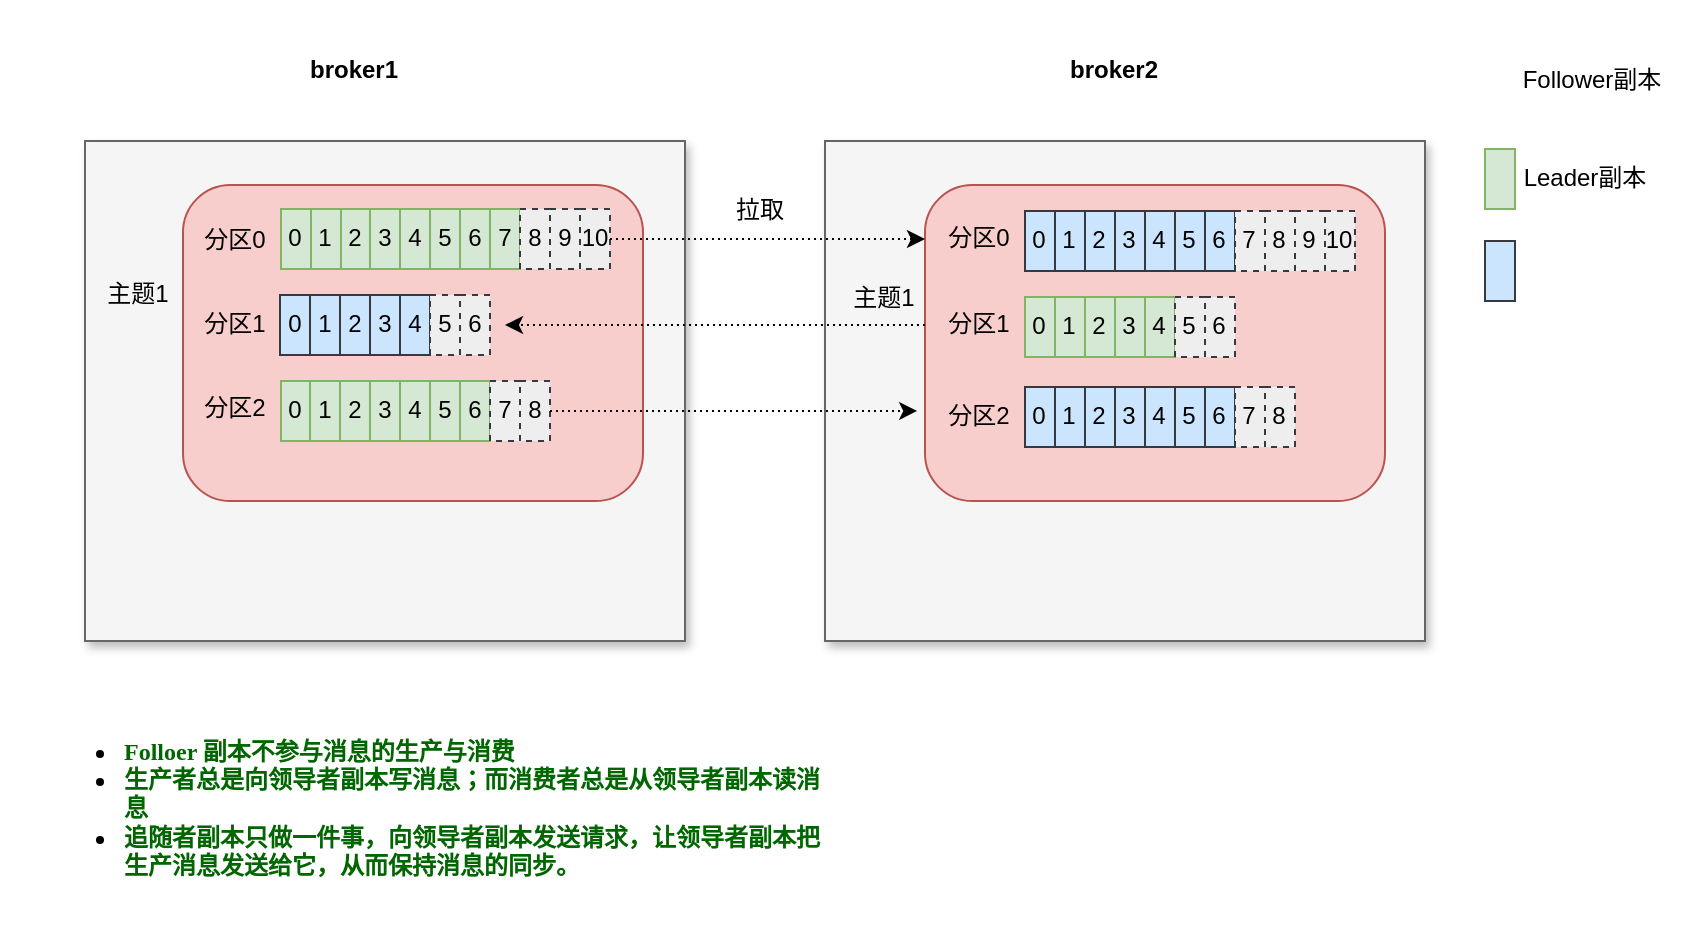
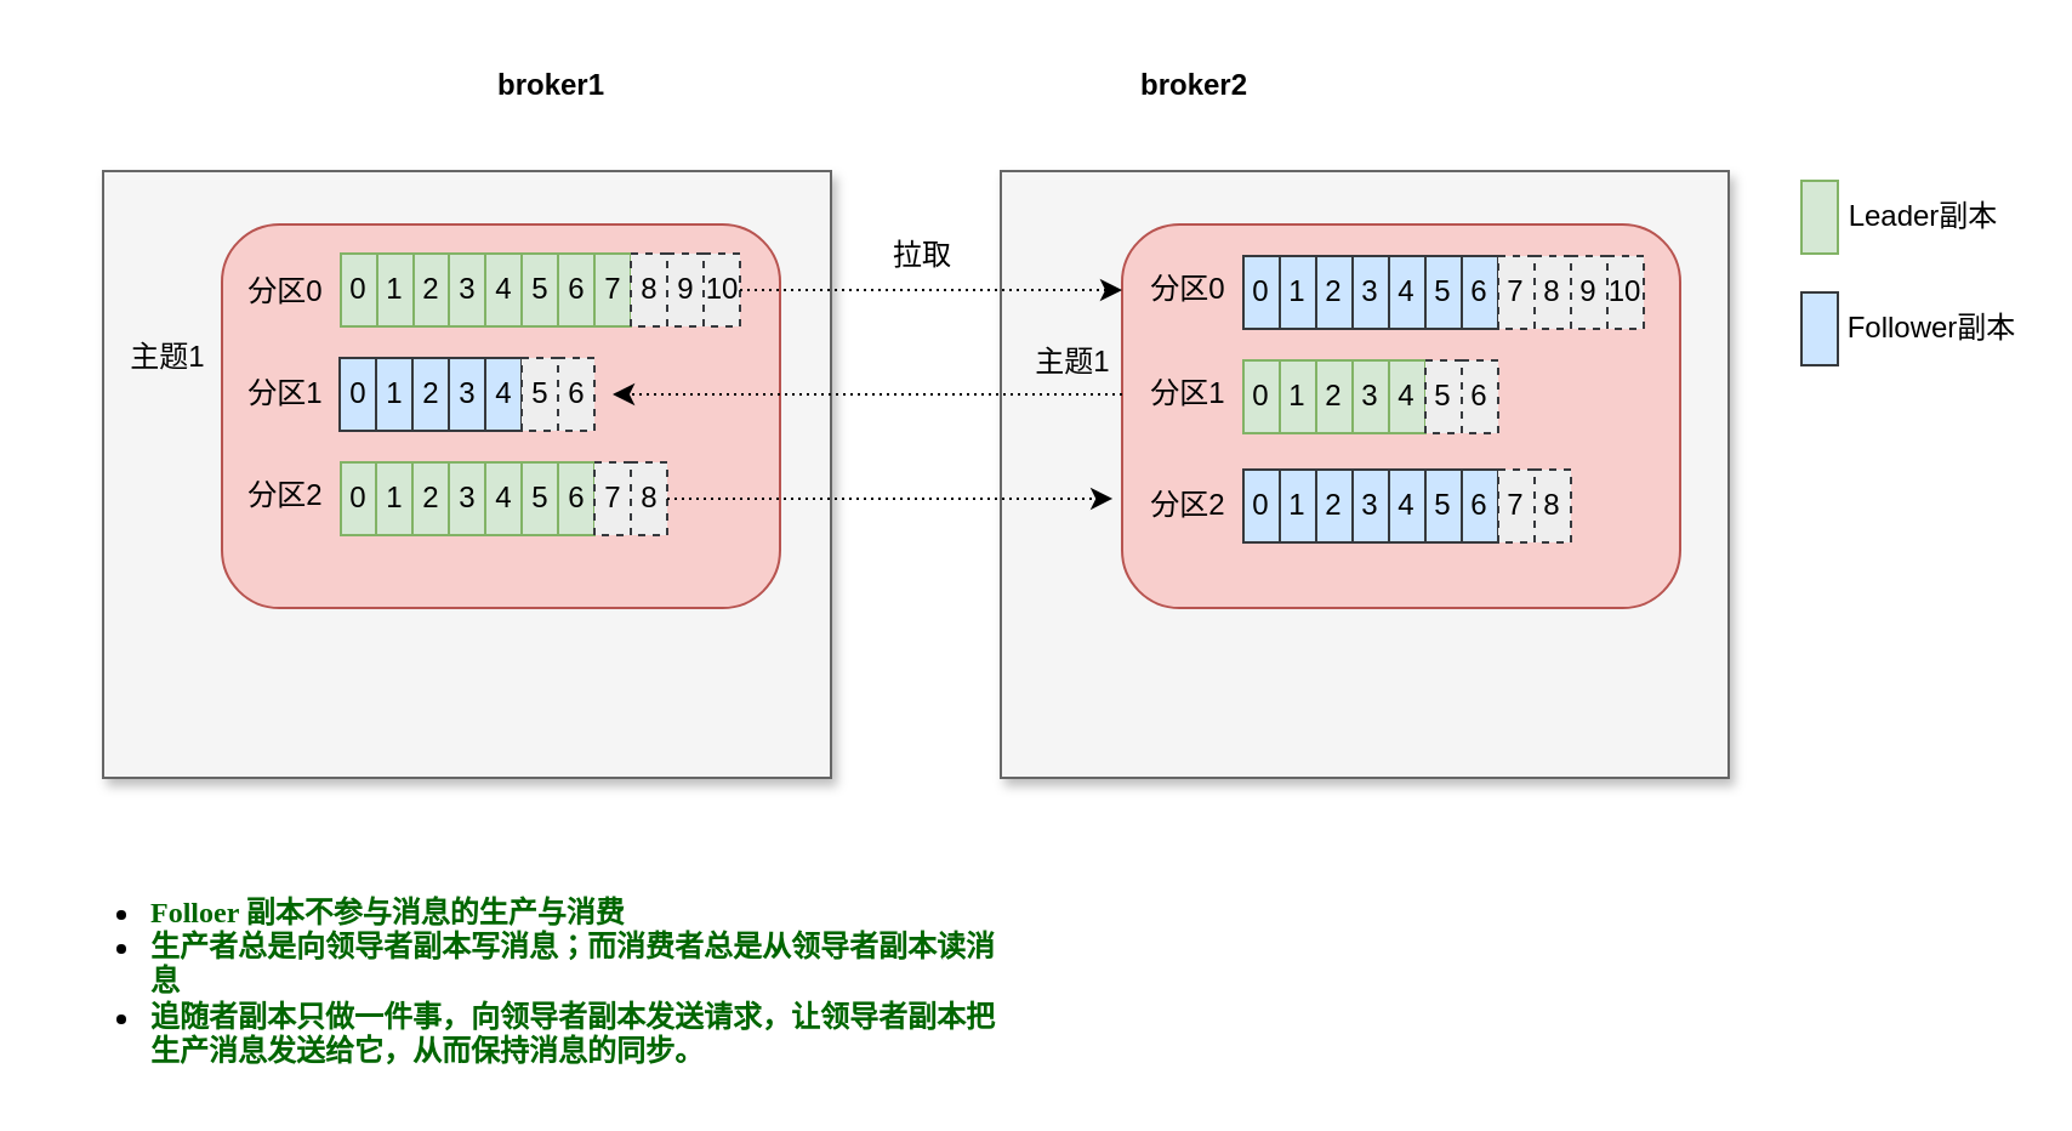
  <mxCell id="0" />
  <mxCell id="1" parent="0" />
  <mxCell id="2" value="" style="rounded=0;whiteSpace=wrap;html=1;fillColor=#f5f5f5;strokeColor=#666666;shadow=1;sketch=0;glass=0;fontColor=#333333;" vertex="1" parent="1"><mxGeometry x="42" y="70" width="300" height="250" as="geometry" /></mxCell>
  <mxCell id="3" value="" style="rounded=1;whiteSpace=wrap;html=1;fillColor=#f8cecc;strokeColor=#b85450;" vertex="1" parent="1"><mxGeometry x="91" y="92" width="230" height="158" as="geometry" /></mxCell>
- <mxCell id="4" value="broker1" style="text;html=1;strokeColor=none;fillColor=none;align=center;verticalAlign=middle;whiteSpace=wrap;rounded=0;fontStyle=1" vertex="1" parent="1"><mxGeometry x="147" y="20" width="60" height="30" as="geometry" /></mxCell>
- <mxCell id="5" value="broker2" style="text;html=1;strokeColor=none;fillColor=none;align=center;verticalAlign=middle;whiteSpace=wrap;rounded=0;fontStyle=1" vertex="1" parent="1"><mxGeometry x="527" y="20" width="60" height="30" as="geometry" /></mxCell>
+ <mxCell id="4" value="broker1" style="text;html=1;strokeColor=none;fillColor=none;align=center;verticalAlign=middle;whiteSpace=wrap;rounded=0;fontStyle=1" vertex="1" parent="1"><mxGeometry x="197" y="20" width="60" height="30" as="geometry" /></mxCell>
+ <mxCell id="5" value="broker2" style="text;html=1;strokeColor=none;fillColor=none;align=center;verticalAlign=middle;whiteSpace=wrap;rounded=0;fontStyle=1" vertex="1" parent="1"><mxGeometry x="462" y="20" width="60" height="30" as="geometry" /></mxCell>
  <mxCell id="6" value="主题1" style="text;html=1;strokeColor=none;fillColor=none;align=center;verticalAlign=middle;whiteSpace=wrap;rounded=0;" vertex="1" parent="1"><mxGeometry x="39" y="132" width="60" height="30" as="geometry" /></mxCell>
  <mxCell id="7" value="0" style="rounded=0;whiteSpace=wrap;html=1;shadow=0;glass=0;sketch=0;fillColor=#d5e8d4;strokeColor=#82b366;gradientColor=none;" vertex="1" parent="1"><mxGeometry x="140" y="104" width="15" height="30" as="geometry" /></mxCell>
  <mxCell id="8" value="1" style="rounded=0;whiteSpace=wrap;html=1;shadow=0;glass=0;sketch=0;fillColor=#d5e8d4;strokeColor=#82b366;gradientColor=none;" vertex="1" parent="1"><mxGeometry x="155" y="104" width="15" height="30" as="geometry" /></mxCell>
  <mxCell id="9" value="2" style="rounded=0;whiteSpace=wrap;html=1;shadow=0;glass=0;sketch=0;fillColor=#d5e8d4;strokeColor=#82b366;gradientColor=none;" vertex="1" parent="1"><mxGeometry x="170" y="104" width="15" height="30" as="geometry" /></mxCell>
  <mxCell id="10" value="3" style="rounded=0;whiteSpace=wrap;html=1;shadow=0;glass=0;sketch=0;fillColor=#d5e8d4;strokeColor=#82b366;gradientColor=none;" vertex="1" parent="1"><mxGeometry x="184.5" y="104" width="15" height="30" as="geometry" /></mxCell>
  <mxCell id="11" value="4" style="rounded=0;whiteSpace=wrap;html=1;shadow=0;glass=0;sketch=0;fillColor=#d5e8d4;strokeColor=#82b366;gradientColor=none;" vertex="1" parent="1"><mxGeometry x="199.5" y="104" width="15" height="30" as="geometry" /></mxCell>
  <mxCell id="12" value="5" style="rounded=0;whiteSpace=wrap;html=1;shadow=0;glass=0;sketch=0;fillColor=#d5e8d4;strokeColor=#82b366;gradientColor=none;" vertex="1" parent="1"><mxGeometry x="214.5" y="104" width="15" height="30" as="geometry" /></mxCell>
  <mxCell id="13" value="6" style="rounded=0;whiteSpace=wrap;html=1;shadow=0;glass=0;sketch=0;fillColor=#d5e8d4;strokeColor=#82b366;gradientColor=none;" vertex="1" parent="1"><mxGeometry x="229.5" y="104" width="15" height="30" as="geometry" /></mxCell>
  <mxCell id="14" value="7" style="rounded=0;whiteSpace=wrap;html=1;shadow=0;glass=0;sketch=0;fillColor=#d5e8d4;strokeColor=#82b366;gradientColor=none;" vertex="1" parent="1"><mxGeometry x="244.5" y="104" width="15" height="30" as="geometry" /></mxCell>
  <mxCell id="15" value="8" style="rounded=0;whiteSpace=wrap;html=1;shadow=0;glass=0;sketch=0;dashed=1;fillColor=#eeeeee;strokeColor=#36393d;" vertex="1" parent="1"><mxGeometry x="259.5" y="104" width="15" height="30" as="geometry" /></mxCell>
  <mxCell id="16" value="9" style="rounded=0;whiteSpace=wrap;html=1;shadow=0;glass=0;sketch=0;dashed=1;fillColor=#eeeeee;strokeColor=#36393d;" vertex="1" parent="1"><mxGeometry x="274.5" y="104" width="15" height="30" as="geometry" /></mxCell>
  <mxCell id="17" value="10" style="rounded=0;whiteSpace=wrap;html=1;shadow=0;glass=0;sketch=0;dashed=1;fillColor=#eeeeee;strokeColor=#36393d;" vertex="1" parent="1"><mxGeometry x="289.5" y="104" width="15" height="30" as="geometry" /></mxCell>
  <mxCell id="18" value="分区0" style="text;html=1;strokeColor=none;fillColor=none;align=center;verticalAlign=middle;whiteSpace=wrap;rounded=0;" vertex="1" parent="1"><mxGeometry x="94.5" y="108" width="45" height="24" as="geometry" /></mxCell>
  <mxCell id="19" value="分区1" style="text;html=1;strokeColor=none;fillColor=none;align=center;verticalAlign=middle;whiteSpace=wrap;rounded=0;" vertex="1" parent="1"><mxGeometry x="94.5" y="150" width="45" height="24" as="geometry" /></mxCell>
  <mxCell id="20" value="0" style="rounded=0;whiteSpace=wrap;html=1;shadow=0;glass=0;sketch=0;fillColor=#cce5ff;strokeColor=#36393d;" vertex="1" parent="1"><mxGeometry x="139.5" y="147" width="15" height="30" as="geometry" /></mxCell>
  <mxCell id="21" value="1" style="rounded=0;whiteSpace=wrap;html=1;shadow=0;glass=0;sketch=0;fillColor=#cce5ff;strokeColor=#36393d;" vertex="1" parent="1"><mxGeometry x="154.5" y="147" width="15" height="30" as="geometry" /></mxCell>
  <mxCell id="22" value="2" style="rounded=0;whiteSpace=wrap;html=1;shadow=0;glass=0;sketch=0;fillColor=#cce5ff;strokeColor=#36393d;" vertex="1" parent="1"><mxGeometry x="169.5" y="147" width="15" height="30" as="geometry" /></mxCell>
  <mxCell id="23" value="3" style="rounded=0;whiteSpace=wrap;html=1;shadow=0;glass=0;sketch=0;fillColor=#cce5ff;strokeColor=#36393d;" vertex="1" parent="1"><mxGeometry x="184.5" y="147" width="15" height="30" as="geometry" /></mxCell>
  <mxCell id="24" value="4" style="rounded=0;whiteSpace=wrap;html=1;shadow=0;glass=0;sketch=0;fillColor=#cce5ff;strokeColor=#36393d;" vertex="1" parent="1"><mxGeometry x="199.5" y="147" width="15" height="30" as="geometry" /></mxCell>
  <mxCell id="25" value="5" style="rounded=0;whiteSpace=wrap;html=1;shadow=0;glass=0;sketch=0;dashed=1;fillColor=#eeeeee;strokeColor=#36393d;" vertex="1" parent="1"><mxGeometry x="214.5" y="147" width="15" height="30" as="geometry" /></mxCell>
  <mxCell id="26" value="6" style="rounded=0;whiteSpace=wrap;html=1;shadow=0;glass=0;sketch=0;dashed=1;fillColor=#eeeeee;strokeColor=#36393d;" vertex="1" parent="1"><mxGeometry x="229.5" y="147" width="15" height="30" as="geometry" /></mxCell>
  <mxCell id="27" value="分区2" style="text;html=1;strokeColor=none;fillColor=none;align=center;verticalAlign=middle;whiteSpace=wrap;rounded=0;" vertex="1" parent="1"><mxGeometry x="94.5" y="192" width="45" height="24" as="geometry" /></mxCell>
  <mxCell id="28" value="0" style="rounded=0;whiteSpace=wrap;html=1;shadow=0;glass=0;sketch=0;fillColor=#d5e8d4;strokeColor=#82b366;gradientColor=none;" vertex="1" parent="1"><mxGeometry x="140" y="190" width="15" height="30" as="geometry" /></mxCell>
  <mxCell id="29" value="1" style="rounded=0;whiteSpace=wrap;html=1;shadow=0;glass=0;sketch=0;fillColor=#d5e8d4;strokeColor=#82b366;gradientColor=none;" vertex="1" parent="1"><mxGeometry x="154.5" y="190" width="15" height="30" as="geometry" /></mxCell>
  <mxCell id="30" value="2" style="rounded=0;whiteSpace=wrap;html=1;shadow=0;glass=0;sketch=0;fillColor=#d5e8d4;strokeColor=#82b366;gradientColor=none;" vertex="1" parent="1"><mxGeometry x="169.5" y="190" width="15" height="30" as="geometry" /></mxCell>
  <mxCell id="31" value="3" style="rounded=0;whiteSpace=wrap;html=1;shadow=0;glass=0;sketch=0;fillColor=#d5e8d4;strokeColor=#82b366;gradientColor=none;" vertex="1" parent="1"><mxGeometry x="184.5" y="190" width="15" height="30" as="geometry" /></mxCell>
  <mxCell id="32" value="4" style="rounded=0;whiteSpace=wrap;html=1;shadow=0;glass=0;sketch=0;fillColor=#d5e8d4;strokeColor=#82b366;gradientColor=none;" vertex="1" parent="1"><mxGeometry x="199.5" y="190" width="15" height="30" as="geometry" /></mxCell>
  <mxCell id="33" value="5" style="rounded=0;whiteSpace=wrap;html=1;shadow=0;glass=0;sketch=0;fillColor=#d5e8d4;strokeColor=#82b366;gradientColor=none;" vertex="1" parent="1"><mxGeometry x="214.5" y="190" width="15" height="30" as="geometry" /></mxCell>
  <mxCell id="34" value="6" style="rounded=0;whiteSpace=wrap;html=1;shadow=0;glass=0;sketch=0;fillColor=#d5e8d4;strokeColor=#82b366;gradientColor=none;" vertex="1" parent="1"><mxGeometry x="229.5" y="190" width="15" height="30" as="geometry" /></mxCell>
  <mxCell id="35" value="7" style="rounded=0;whiteSpace=wrap;html=1;shadow=0;glass=0;sketch=0;dashed=1;fillColor=#eeeeee;strokeColor=#36393d;" vertex="1" parent="1"><mxGeometry x="244.5" y="190" width="15" height="30" as="geometry" /></mxCell>
  <mxCell id="36" value="8" style="rounded=0;whiteSpace=wrap;html=1;shadow=0;glass=0;sketch=0;dashed=1;fillColor=#eeeeee;strokeColor=#36393d;" vertex="1" parent="1"><mxGeometry x="259.5" y="190" width="15" height="30" as="geometry" /></mxCell>
  <mxCell id="37" value="" style="rounded=0;whiteSpace=wrap;html=1;fillColor=#f5f5f5;strokeColor=#666666;shadow=1;sketch=0;glass=0;fontColor=#333333;" vertex="1" parent="1"><mxGeometry x="412" y="70" width="300" height="250" as="geometry" /></mxCell>
  <mxCell id="38" value="" style="rounded=1;whiteSpace=wrap;html=1;fillColor=#f8cecc;strokeColor=#b85450;" vertex="1" parent="1"><mxGeometry x="462" y="92" width="230" height="158" as="geometry" /></mxCell>
  <mxCell id="39" value="主题1" style="text;html=1;strokeColor=none;fillColor=none;align=center;verticalAlign=middle;whiteSpace=wrap;rounded=0;" vertex="1" parent="1"><mxGeometry x="412" y="134" width="60" height="30" as="geometry" /></mxCell>
  <mxCell id="40" value="" style="rounded=0;whiteSpace=wrap;html=1;shadow=0;glass=0;sketch=0;fillColor=#d5e8d4;strokeColor=#82b366;gradientColor=none;" vertex="1" parent="1"><mxGeometry x="742" y="74" width="15" height="30" as="geometry" /></mxCell>
  <mxCell id="41" value="Leader副本" style="text;html=1;strokeColor=none;fillColor=none;align=center;verticalAlign=middle;whiteSpace=wrap;rounded=0;" vertex="1" parent="1"><mxGeometry x="760" y="74" width="65" height="30" as="geometry" /></mxCell>
  <mxCell id="42" value="" style="rounded=0;whiteSpace=wrap;html=1;shadow=0;glass=0;sketch=0;fillColor=#cce5ff;strokeColor=#36393d;" vertex="1" parent="1"><mxGeometry x="742" y="120" width="15" height="30" as="geometry" /></mxCell>
- <mxCell id="43" value="Follower副本" style="text;html=1;strokeColor=none;fillColor=none;align=center;verticalAlign=middle;whiteSpace=wrap;rounded=0;" vertex="1" parent="1"><mxGeometry x="760" y="25" width="72" height="30" as="geometry" /></mxCell>
+ <mxCell id="43" value="Follower副本" style="text;html=1;strokeColor=none;fillColor=none;align=center;verticalAlign=middle;whiteSpace=wrap;rounded=0;" vertex="1" parent="1"><mxGeometry x="760" y="120" width="72" height="30" as="geometry" /></mxCell>
  <mxCell id="44" value="0" style="rounded=0;whiteSpace=wrap;html=1;shadow=0;glass=0;sketch=0;fillColor=#cce5ff;strokeColor=#36393d;" vertex="1" parent="1"><mxGeometry x="512" y="105" width="15" height="30" as="geometry" /></mxCell>
  <mxCell id="45" value="1" style="rounded=0;whiteSpace=wrap;html=1;shadow=0;glass=0;sketch=0;fillColor=#cce5ff;strokeColor=#36393d;" vertex="1" parent="1"><mxGeometry x="527" y="105" width="15" height="30" as="geometry" /></mxCell>
  <mxCell id="46" value="2" style="rounded=0;whiteSpace=wrap;html=1;shadow=0;glass=0;sketch=0;fillColor=#cce5ff;strokeColor=#36393d;" vertex="1" parent="1"><mxGeometry x="542" y="105" width="15" height="30" as="geometry" /></mxCell>
  <mxCell id="47" value="3" style="rounded=0;whiteSpace=wrap;html=1;shadow=0;glass=0;sketch=0;fillColor=#cce5ff;strokeColor=#36393d;" vertex="1" parent="1"><mxGeometry x="557" y="105" width="15" height="30" as="geometry" /></mxCell>
  <mxCell id="48" value="4" style="rounded=0;whiteSpace=wrap;html=1;shadow=0;glass=0;sketch=0;fillColor=#cce5ff;strokeColor=#36393d;" vertex="1" parent="1"><mxGeometry x="572" y="105" width="15" height="30" as="geometry" /></mxCell>
  <mxCell id="49" value="5" style="rounded=0;whiteSpace=wrap;html=1;shadow=0;glass=0;sketch=0;fillColor=#cce5ff;strokeColor=#36393d;" vertex="1" parent="1"><mxGeometry x="587" y="105" width="15" height="30" as="geometry" /></mxCell>
  <mxCell id="50" value="6" style="rounded=0;whiteSpace=wrap;html=1;shadow=0;glass=0;sketch=0;fillColor=#cce5ff;strokeColor=#36393d;" vertex="1" parent="1"><mxGeometry x="602" y="105" width="15" height="30" as="geometry" /></mxCell>
  <mxCell id="51" value="7" style="rounded=0;whiteSpace=wrap;html=1;shadow=0;glass=0;sketch=0;fillColor=#eeeeee;strokeColor=#36393d;dashed=1;" vertex="1" parent="1"><mxGeometry x="617" y="105" width="15" height="30" as="geometry" /></mxCell>
  <mxCell id="52" value="8" style="rounded=0;whiteSpace=wrap;html=1;shadow=0;glass=0;sketch=0;fillColor=#eeeeee;strokeColor=#36393d;dashed=1;" vertex="1" parent="1"><mxGeometry x="632" y="105" width="15" height="30" as="geometry" /></mxCell>
  <mxCell id="53" value="9" style="rounded=0;whiteSpace=wrap;html=1;shadow=0;glass=0;sketch=0;fillColor=#eeeeee;strokeColor=#36393d;dashed=1;" vertex="1" parent="1"><mxGeometry x="647" y="105" width="15" height="30" as="geometry" /></mxCell>
  <mxCell id="54" value="10" style="rounded=0;whiteSpace=wrap;html=1;shadow=0;glass=0;sketch=0;fillColor=#eeeeee;strokeColor=#36393d;dashed=1;" vertex="1" parent="1"><mxGeometry x="662" y="105" width="15" height="30" as="geometry" /></mxCell>
  <mxCell id="55" value="0" style="rounded=0;whiteSpace=wrap;html=1;shadow=0;glass=0;sketch=0;fillColor=#d5e8d4;strokeColor=#82b366;gradientColor=none;" vertex="1" parent="1"><mxGeometry x="512" y="148" width="15" height="30" as="geometry" /></mxCell>
  <mxCell id="56" value="1" style="rounded=0;whiteSpace=wrap;html=1;shadow=0;glass=0;sketch=0;fillColor=#d5e8d4;strokeColor=#82b366;gradientColor=none;" vertex="1" parent="1"><mxGeometry x="527" y="148" width="15" height="30" as="geometry" /></mxCell>
  <mxCell id="57" value="分区0" style="text;html=1;strokeColor=none;fillColor=none;align=center;verticalAlign=middle;whiteSpace=wrap;rounded=0;" vertex="1" parent="1"><mxGeometry x="467" y="107" width="45" height="24" as="geometry" /></mxCell>
  <mxCell id="58" value="2" style="rounded=0;whiteSpace=wrap;html=1;shadow=0;glass=0;sketch=0;fillColor=#d5e8d4;strokeColor=#82b366;gradientColor=none;" vertex="1" parent="1"><mxGeometry x="542" y="148" width="15" height="30" as="geometry" /></mxCell>
  <mxCell id="59" value="3" style="rounded=0;whiteSpace=wrap;html=1;shadow=0;glass=0;sketch=0;fillColor=#d5e8d4;strokeColor=#82b366;gradientColor=none;" vertex="1" parent="1"><mxGeometry x="557" y="148" width="15" height="30" as="geometry" /></mxCell>
  <mxCell id="60" value="4" style="rounded=0;whiteSpace=wrap;html=1;shadow=0;glass=0;sketch=0;fillColor=#d5e8d4;strokeColor=#82b366;gradientColor=none;" vertex="1" parent="1"><mxGeometry x="572" y="148" width="15" height="30" as="geometry" /></mxCell>
  <mxCell id="61" value="5" style="rounded=0;whiteSpace=wrap;html=1;shadow=0;glass=0;sketch=0;fillColor=#eeeeee;strokeColor=#36393d;dashed=1;" vertex="1" parent="1"><mxGeometry x="587" y="148" width="15" height="30" as="geometry" /></mxCell>
  <mxCell id="62" value="6" style="rounded=0;whiteSpace=wrap;html=1;shadow=0;glass=0;sketch=0;fillColor=#eeeeee;strokeColor=#36393d;dashed=1;" vertex="1" parent="1"><mxGeometry x="602" y="148" width="15" height="30" as="geometry" /></mxCell>
  <mxCell id="63" value="分区1" style="text;html=1;strokeColor=none;fillColor=none;align=center;verticalAlign=middle;whiteSpace=wrap;rounded=0;" vertex="1" parent="1"><mxGeometry x="467" y="150" width="45" height="24" as="geometry" /></mxCell>
  <mxCell id="64" value="分区2" style="text;html=1;strokeColor=none;fillColor=none;align=center;verticalAlign=middle;whiteSpace=wrap;rounded=0;" vertex="1" parent="1"><mxGeometry x="467" y="196" width="45" height="24" as="geometry" /></mxCell>
  <mxCell id="65" value="0" style="rounded=0;whiteSpace=wrap;html=1;shadow=0;glass=0;sketch=0;fillColor=#cce5ff;strokeColor=#36393d;" vertex="1" parent="1"><mxGeometry x="512" y="193" width="15" height="30" as="geometry" /></mxCell>
  <mxCell id="66" value="1" style="rounded=0;whiteSpace=wrap;html=1;shadow=0;glass=0;sketch=0;fillColor=#cce5ff;strokeColor=#36393d;" vertex="1" parent="1"><mxGeometry x="527" y="193" width="15" height="30" as="geometry" /></mxCell>
  <mxCell id="67" value="2" style="rounded=0;whiteSpace=wrap;html=1;shadow=0;glass=0;sketch=0;fillColor=#cce5ff;strokeColor=#36393d;" vertex="1" parent="1"><mxGeometry x="542" y="193" width="15" height="30" as="geometry" /></mxCell>
  <mxCell id="68" value="3" style="rounded=0;whiteSpace=wrap;html=1;shadow=0;glass=0;sketch=0;fillColor=#cce5ff;strokeColor=#36393d;" vertex="1" parent="1"><mxGeometry x="557" y="193" width="15" height="30" as="geometry" /></mxCell>
  <mxCell id="69" value="4" style="rounded=0;whiteSpace=wrap;html=1;shadow=0;glass=0;sketch=0;fillColor=#cce5ff;strokeColor=#36393d;" vertex="1" parent="1"><mxGeometry x="572" y="193" width="15" height="30" as="geometry" /></mxCell>
  <mxCell id="70" value="5" style="rounded=0;whiteSpace=wrap;html=1;shadow=0;glass=0;sketch=0;fillColor=#cce5ff;strokeColor=#36393d;" vertex="1" parent="1"><mxGeometry x="587" y="193" width="15" height="30" as="geometry" /></mxCell>
  <mxCell id="71" value="6" style="rounded=0;whiteSpace=wrap;html=1;shadow=0;glass=0;sketch=0;fillColor=#cce5ff;strokeColor=#36393d;" vertex="1" parent="1"><mxGeometry x="602" y="193" width="15" height="30" as="geometry" /></mxCell>
  <mxCell id="72" value="7" style="rounded=0;whiteSpace=wrap;html=1;shadow=0;glass=0;sketch=0;fillColor=#eeeeee;strokeColor=#36393d;dashed=1;" vertex="1" parent="1"><mxGeometry x="617" y="193" width="15" height="30" as="geometry" /></mxCell>
  <mxCell id="73" value="8" style="rounded=0;whiteSpace=wrap;html=1;shadow=0;glass=0;sketch=0;fillColor=#eeeeee;strokeColor=#36393d;dashed=1;" vertex="1" parent="1"><mxGeometry x="632" y="193" width="15" height="30" as="geometry" /></mxCell>
  <mxCell id="74" value="" style="endArrow=classic;html=1;rounded=1;exitX=1;exitY=0.5;exitDx=0;exitDy=0;dashed=1;strokeWidth=1;dashPattern=1 2;" edge="1" parent="1" source="17"><mxGeometry width="50" height="50" relative="1" as="geometry"><mxPoint x="432" y="320" as="sourcePoint" /><mxPoint x="462" y="119" as="targetPoint" /></mxGeometry></mxCell>
  <mxCell id="75" value="拉取" style="text;html=1;strokeColor=none;fillColor=none;align=center;verticalAlign=middle;whiteSpace=wrap;rounded=0;fontFamily=Verdana;" vertex="1" parent="1"><mxGeometry x="350" y="90" width="60" height="30" as="geometry" /></mxCell>
  <mxCell id="76" value="" style="endArrow=classic;html=1;rounded=1;dashed=1;strokeWidth=1;dashPattern=1 2;" edge="1" parent="1"><mxGeometry width="50" height="50" relative="1" as="geometry"><mxPoint x="462" y="162" as="sourcePoint" /><mxPoint x="252" y="162" as="targetPoint" /></mxGeometry></mxCell>
  <mxCell id="77" value="" style="endArrow=classic;html=1;rounded=1;exitX=1;exitY=0.5;exitDx=0;exitDy=0;dashed=1;strokeWidth=1;dashPattern=1 2;entryX=-0.017;entryY=0.715;entryDx=0;entryDy=0;entryPerimeter=0;" edge="1" parent="1" target="38"><mxGeometry width="50" height="50" relative="1" as="geometry"><mxPoint x="274.5" y="205" as="sourcePoint" /><mxPoint x="462" y="210" as="targetPoint" /></mxGeometry></mxCell>
  <mxCell id="78" value="&lt;ul&gt;&lt;li&gt;&lt;b&gt;&lt;font color=&quot;#006600&quot;&gt;Folloer 副本不参与消息的生产与消费&lt;/font&gt;&lt;/b&gt;&lt;/li&gt;&lt;li&gt;&lt;b&gt;&lt;span style=&quot;background-color: rgb(255 , 255 , 255)&quot;&gt;&lt;font style=&quot;font-size: 12px&quot; color=&quot;#006600&quot;&gt;生产者总是向领导者副本写消息；而消费者总是从领导者副本读消息&lt;/font&gt;&lt;/span&gt;&lt;br&gt;&lt;/b&gt;&lt;/li&gt;&lt;li&gt;&lt;b&gt;&lt;font color=&quot;#006600&quot;&gt;追随者副本只做一件事，向领导者副本发送请求，让领导者副本把生产消息发送给它，从而保持消息的同步。&lt;/font&gt;&lt;/b&gt;&lt;/li&gt;&lt;/ul&gt;" style="text;strokeColor=none;fillColor=none;html=1;whiteSpace=wrap;verticalAlign=middle;overflow=hidden;rounded=0;shadow=1;glass=0;dashed=1;sketch=0;fontFamily=Verdana;" vertex="1" parent="1"><mxGeometry x="20" y="354" width="395" height="90" as="geometry" /></mxCell>
